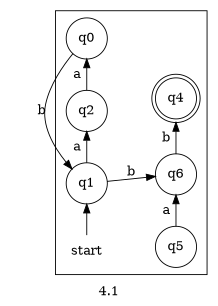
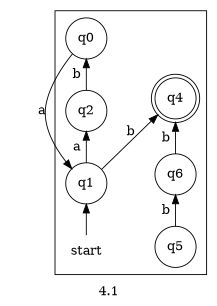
  digraph {
    label=4.1
    rankdir=LR
    node [shape=circle]
    start [shape=none]
    n2 [label=q0]
    q2
    q1
    q6
    q5
    q4 [shape=doublecircle]
    subgraph cluster_1 {
      label=""
      subgraph sub_2 {
        label=""
        rank=same
        start
        n2
        q2
        q1
      }
      subgraph sub_3 {
        label=""
        rank=same
        q6
        q5
        q4
      }
    }
    start -> q1
-   n2 -> q1 [label=b]
-   q2 -> n2 [label=a]
+   n2 -> q1 [label=a]
+   q2 -> n2 [label=b]
    q1 -> q2 [label=a]
-   q1 -> q6 [label=b]
+   q1 -> q4 [label=b]
    q6 -> q4 [label=b]
-   q5 -> q6 [label=a]
+   q5 -> q6 [label=b]
  }
